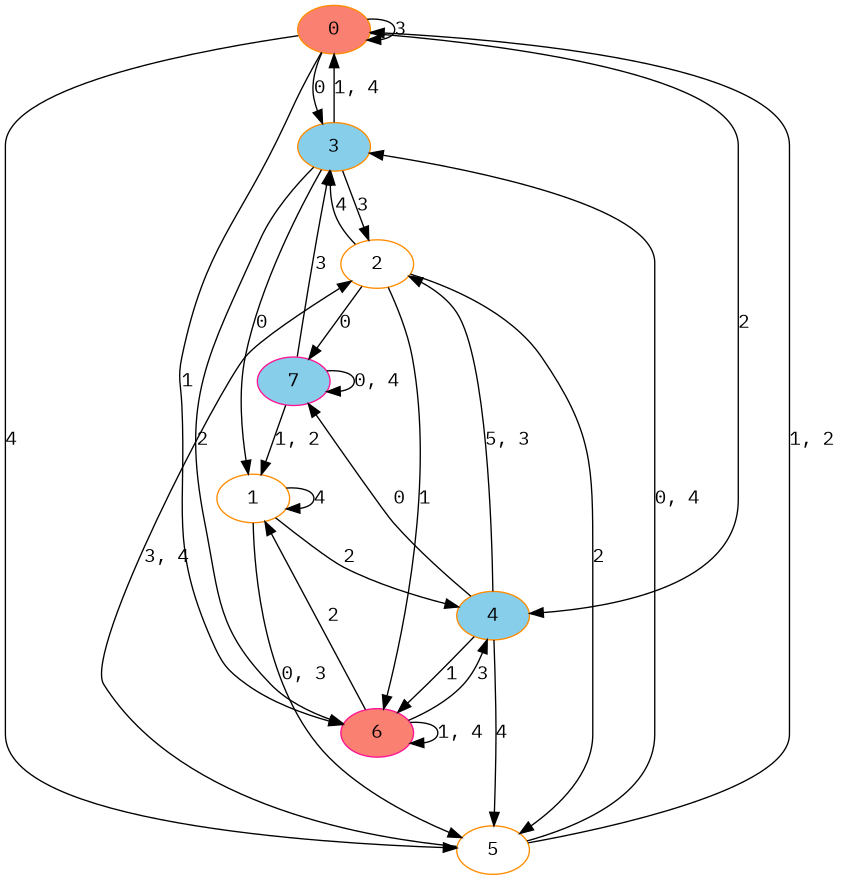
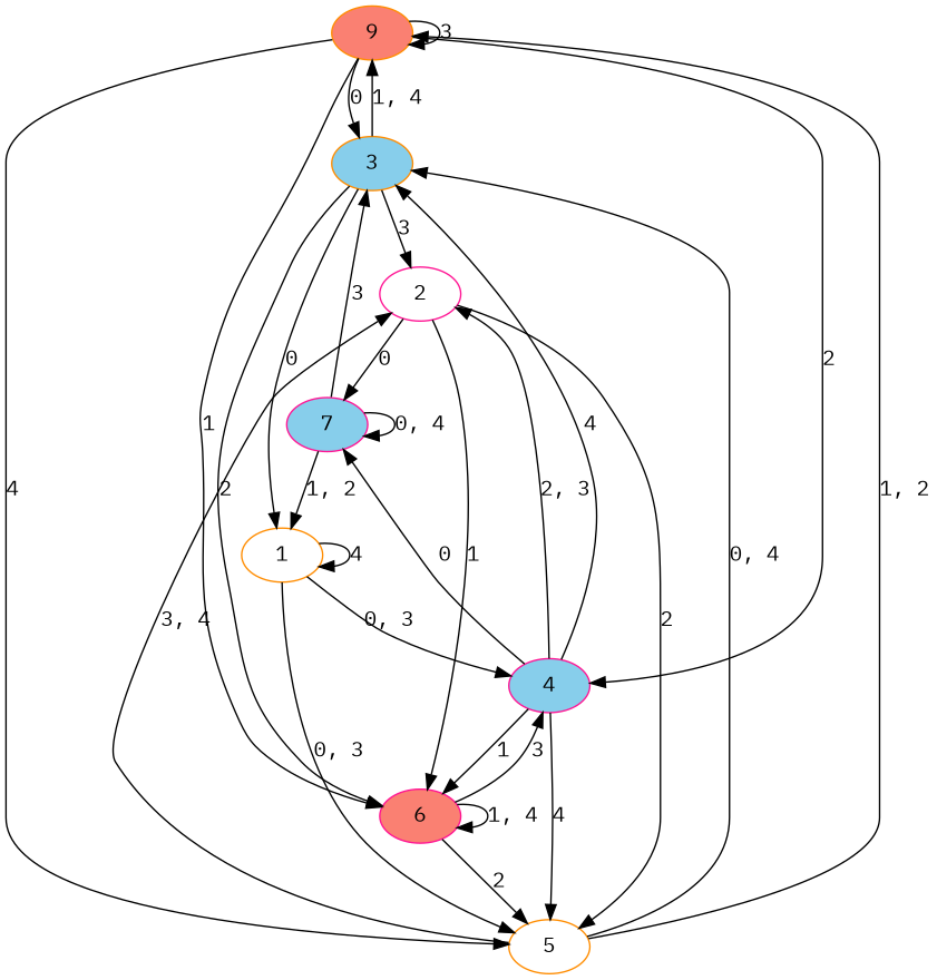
  digraph {
    fontname="IBM Plex Mono"
    node [color=darkorange fillcolor=skyblue fontname="IBM Plex Mono" style=filled]
    edge [fontname="IBM Plex Mono"]
-   n1 [fillcolor=salmon label=0]
+   n1 [fillcolor=salmon label=9]
    n2 [label=3]
-   n3 [label=4]
+   n3 [color=deeppink label=4]
    n4 [fillcolor=white label=5]
    n5 [color=deeppink fillcolor=salmon label=6]
    n6 [fillcolor=white label=1]
-   n7 [fillcolor=white label=2]
+   n7 [color=deeppink fillcolor=white label=2]
    n8 [color=deeppink label=7]
    n1 -> n1 [label=3]
    n1 -> n2 [label=0]
    n1 -> n3 [label=2]
    n1 -> n4 [label=4]
    n1 -> n5 [label=1]
    n2 -> n1 [label="1, 4"]
    n2 -> n5 [label=2]
    n2 -> n6 [label=0]
    n2 -> n7 [label=3]
    n3 -> n4 [label=4]
    n3 -> n5 [label=1]
-   n3 -> n7 [label="5, 3"]
+   n3 -> n7 [label="2, 3"]
    n3 -> n8 [label=0]
    n4 -> n1 [label="1, 2"]
    n4 -> n2 [label="0, 4"]
    n4 -> n7 [label="3, 4"]
    n5 -> n3 [label=3]
    n5 -> n5 [label="1, 4"]
-   n5 -> n6 [label=2]
-   n6 -> n3 [label=2]
+   n5 -> n4 [label=2]
+   n6 -> n3 [label="0, 3"]
    n6 -> n4 [label="0, 3"]
    n6 -> n6 [label=4]
-   n7 -> n2 [label=4]
+   n3 -> n2 [label=4]
    n7 -> n4 [label=2]
    n7 -> n5 [label=1]
    n7 -> n8 [label=0]
    n8 -> n2 [label=3]
    n8 -> n6 [label="1, 2"]
    n8 -> n8 [label="0, 4"]
  }
